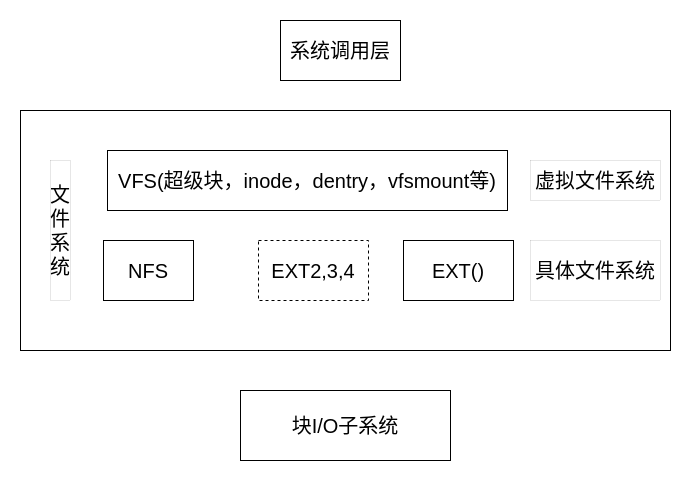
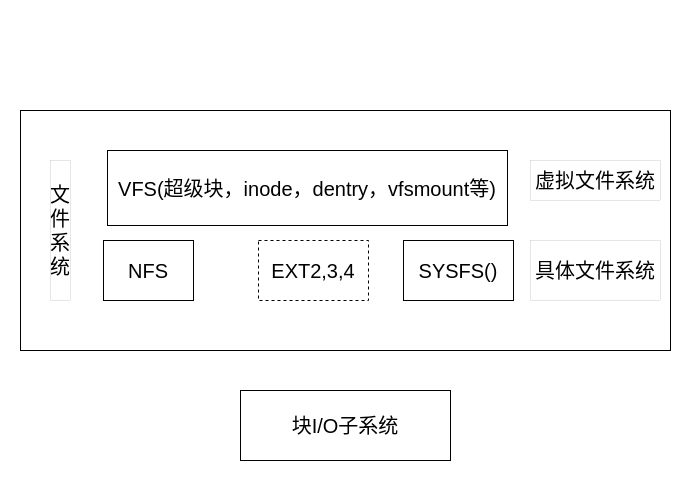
  <mxCell id="0" />
  <mxCell id="1" parent="0" />
- <mxCell id="2" value="系统调用层" style="rounded=0;whiteSpace=wrap;html=1;fontSize=20;" parent="1" vertex="1"><mxGeometry x="280" y="20" width="120" height="60" as="geometry" /></mxCell>
  <mxCell id="3" value="" style="rounded=0;whiteSpace=wrap;html=1;fontSize=20;" parent="1" vertex="1"><mxGeometry x="20" y="110" width="650" height="240" as="geometry" /></mxCell>
  <mxCell id="4" value="文件系统" style="rounded=0;whiteSpace=wrap;html=1;rotation=0;fillColor=default;strokeWidth=0;fontSize=20;" parent="1" vertex="1"><mxGeometry x="50" y="160" width="20" height="140" as="geometry" /></mxCell>
- <mxCell id="5" value="VFS(超级块，inode，dentry，vfsmount等)" style="rounded=0;whiteSpace=wrap;html=1;fontSize=20;" parent="1" vertex="1"><mxGeometry x="107" y="150" width="400" height="60" as="geometry" /></mxCell>
+ <mxCell id="5" value="VFS(超级块，inode，dentry，vfsmount等)" style="rounded=0;whiteSpace=wrap;html=1;fontSize=20;" parent="1" vertex="1"><mxGeometry x="107" y="150" width="400" height="75" as="geometry" /></mxCell>
  <mxCell id="6" value="NFS" style="rounded=0;whiteSpace=wrap;html=1;fontSize=20;" parent="1" vertex="1"><mxGeometry x="103" y="240" width="90" height="60" as="geometry" /></mxCell>
  <mxCell id="7" value="EXT2,3,4" style="rounded=0;whiteSpace=wrap;html=1;fontSize=20;dashed=1;" parent="1" vertex="1"><mxGeometry x="258" y="240" width="110" height="60" as="geometry" /></mxCell>
- <mxCell id="8" value="EXT()" style="rounded=0;whiteSpace=wrap;html=1;fontSize=20;" parent="1" vertex="1"><mxGeometry x="403" y="240" width="110" height="60" as="geometry" /></mxCell>
+ <mxCell id="8" value="SYSFS()" style="rounded=0;whiteSpace=wrap;html=1;fontSize=20;" parent="1" vertex="1"><mxGeometry x="403" y="240" width="110" height="60" as="geometry" /></mxCell>
  <mxCell id="9" value="虚拟文件系统" style="rounded=0;whiteSpace=wrap;html=1;rotation=0;fillColor=default;strokeWidth=0;fontSize=20;" parent="1" vertex="1"><mxGeometry x="530" y="160" width="130" height="40" as="geometry" /></mxCell>
  <mxCell id="10" value="具体文件系统" style="rounded=0;whiteSpace=wrap;html=1;rotation=0;fillColor=default;strokeWidth=0;fontSize=20;" parent="1" vertex="1"><mxGeometry x="530" y="240" width="130" height="60" as="geometry" /></mxCell>
  <mxCell id="11" value="块I/O子系统" style="rounded=0;whiteSpace=wrap;html=1;fontSize=20;" parent="1" vertex="1"><mxGeometry x="240" y="390" width="210" height="70" as="geometry" /></mxCell>
